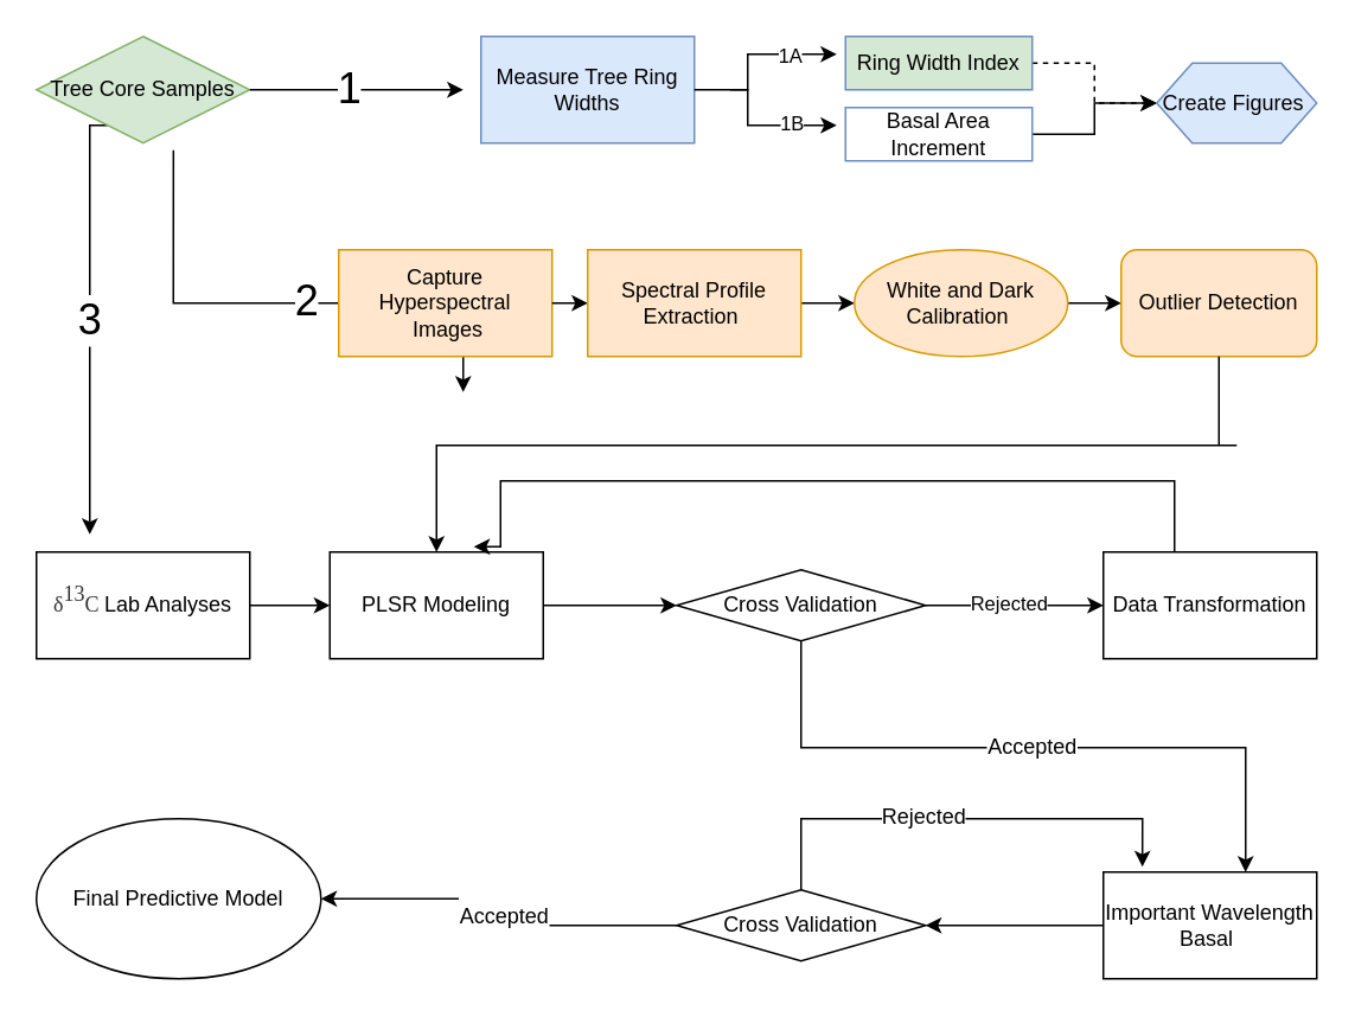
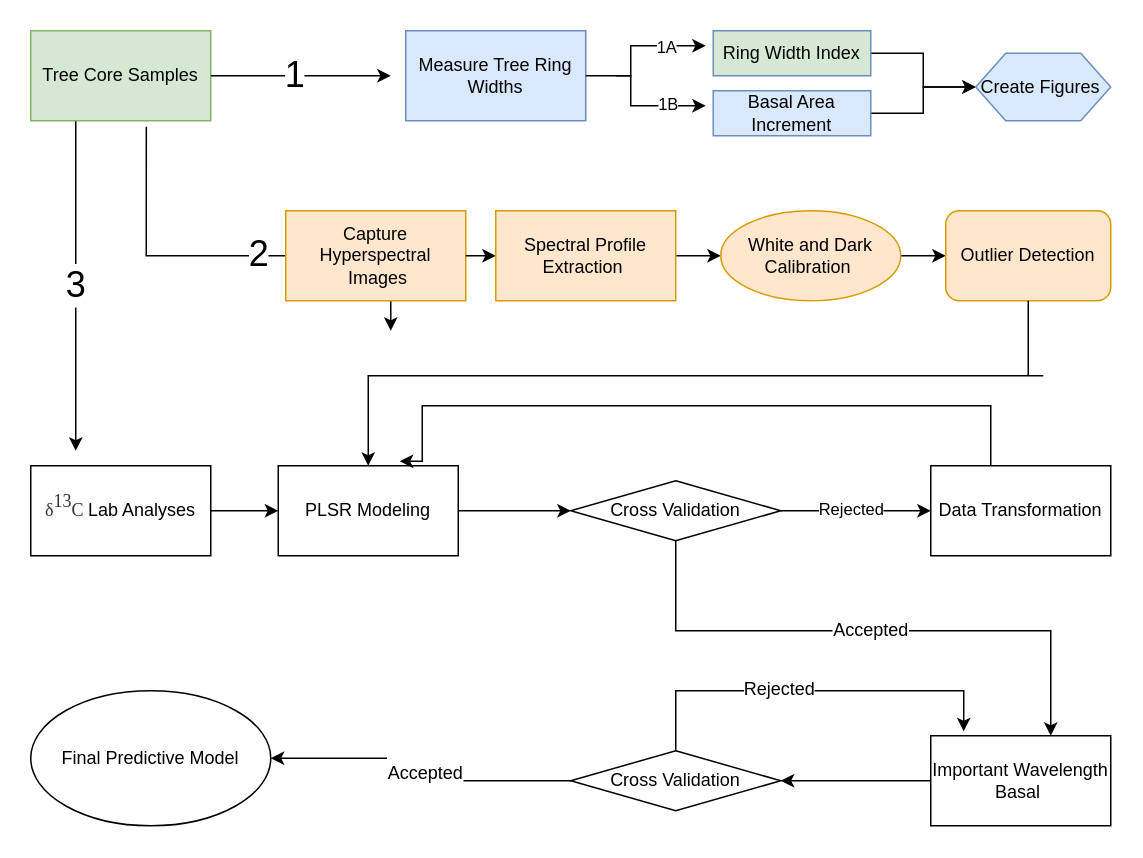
  <mxCell id="0" />
  <mxCell id="1" parent="0" />
  <mxCell id="2" value="&lt;font style=&quot;font-size: 24px&quot;&gt;3&lt;/font&gt;" style="edgeStyle=orthogonalEdgeStyle;rounded=0;orthogonalLoop=1;jettySize=auto;html=1;exitX=0.25;exitY=1;exitDx=0;exitDy=0;" edge="1" parent="1" source="3"><mxGeometry relative="1" as="geometry"><mxPoint x="50" y="300" as="targetPoint" /><Array as="points"><mxPoint x="50" y="260" /><mxPoint x="50" y="260" /></Array></mxGeometry></mxCell>
- <mxCell id="3" value="Tree Core Samples" style="rhombus;whiteSpace=wrap;html=1;fillColor=#d5e8d4;strokeColor=#82b366;" vertex="1" parent="1"><mxGeometry x="20" y="20" width="120" height="60" as="geometry" /></mxCell>
+ <mxCell id="3" value="Tree Core Samples" style="rounded=0;whiteSpace=wrap;html=1;fillColor=#d5e8d4;strokeColor=#82b366;" vertex="1" parent="1"><mxGeometry x="20" y="20" width="120" height="60" as="geometry" /></mxCell>
  <mxCell id="4" value="" style="endArrow=classic;html=1;rounded=0;edgeStyle=orthogonalEdgeStyle;exitX=1;exitY=0.5;exitDx=0;exitDy=0;" edge="1" parent="1" source="3"><mxGeometry relative="1" as="geometry"><mxPoint x="350" y="300" as="sourcePoint" /><mxPoint x="260" y="50" as="targetPoint" /></mxGeometry></mxCell>
  <mxCell id="5" value="&lt;font style=&quot;font-size: 24px&quot;&gt;1&lt;/font&gt;" style="edgeLabel;html=1;align=center;verticalAlign=middle;resizable=0;points=[];" vertex="1" connectable="0" parent="4"><mxGeometry x="-0.083" y="1" relative="1" as="geometry"><mxPoint as="offset" /></mxGeometry></mxCell>
  <mxCell id="6" value="Measure Tree Ring Widths" style="rounded=0;whiteSpace=wrap;html=1;fillColor=#dae8fc;strokeColor=#6c8ebf;" vertex="1" parent="1"><mxGeometry x="270" y="20" width="120" height="60" as="geometry" /></mxCell>
  <mxCell id="7" value="" style="endArrow=classic;html=1;rounded=0;edgeStyle=orthogonalEdgeStyle;exitX=1;exitY=0.5;exitDx=0;exitDy=0;" edge="1" parent="1" source="6"><mxGeometry relative="1" as="geometry"><mxPoint x="480" y="50" as="sourcePoint" /><mxPoint x="470" y="30" as="targetPoint" /><Array as="points"><mxPoint x="420" y="50" /><mxPoint x="420" y="30" /></Array></mxGeometry></mxCell>
  <mxCell id="8" value="1A" style="edgeLabel;html=1;align=center;verticalAlign=middle;resizable=0;points=[];" vertex="1" connectable="0" parent="7"><mxGeometry x="0.464" relative="1" as="geometry"><mxPoint as="offset" /></mxGeometry></mxCell>
  <mxCell id="9" value="" style="endArrow=classic;html=1;rounded=0;edgeStyle=orthogonalEdgeStyle;" edge="1" parent="1"><mxGeometry relative="1" as="geometry"><mxPoint x="410" y="50" as="sourcePoint" /><mxPoint x="470" y="70" as="targetPoint" /><Array as="points"><mxPoint x="420" y="50" /><mxPoint x="420" y="70" /></Array></mxGeometry></mxCell>
  <mxCell id="10" value="1B" style="edgeLabel;html=1;align=center;verticalAlign=middle;resizable=0;points=[];" vertex="1" connectable="0" parent="9"><mxGeometry x="0.35" y="2" relative="1" as="geometry"><mxPoint as="offset" /></mxGeometry></mxCell>
- <mxCell id="11" value="" style="edgeStyle=orthogonalEdgeStyle;rounded=0;orthogonalLoop=1;jettySize=auto;html=1;fontSize=12;strokeColor=#000000;dashed=1;" edge="1" parent="1" source="12" target="43"><mxGeometry relative="1" as="geometry" /></mxCell>
+ <mxCell id="11" value="" style="edgeStyle=orthogonalEdgeStyle;rounded=0;orthogonalLoop=1;jettySize=auto;html=1;fontSize=12;strokeColor=#000000;" edge="1" parent="1" source="12" target="43"><mxGeometry relative="1" as="geometry" /></mxCell>
  <mxCell id="12" value="Ring Width Index" style="rounded=0;whiteSpace=wrap;html=1;fillColor=#d5e8d4;strokeColor=#6c8ebf;" vertex="1" parent="1"><mxGeometry x="475" y="20" width="105" height="30" as="geometry" /></mxCell>
  <mxCell id="13" value="" style="edgeStyle=orthogonalEdgeStyle;rounded=0;orthogonalLoop=1;jettySize=auto;html=1;fontSize=12;strokeColor=#000000;" edge="1" parent="1" source="14" target="43"><mxGeometry relative="1" as="geometry" /></mxCell>
- <mxCell id="14" value="Basal Area Increment" style="rounded=0;whiteSpace=wrap;html=1;fillColor=#ffffff;strokeColor=#6c8ebf;" vertex="1" parent="1"><mxGeometry x="475" y="60" width="105" height="30" as="geometry" /></mxCell>
+ <mxCell id="14" value="Basal Area Increment" style="rounded=0;whiteSpace=wrap;html=1;fillColor=#dae8fc;strokeColor=#6c8ebf;" vertex="1" parent="1"><mxGeometry x="475" y="60" width="105" height="30" as="geometry" /></mxCell>
  <mxCell id="15" value="" style="endArrow=classic;html=1;rounded=0;edgeStyle=orthogonalEdgeStyle;exitX=0.642;exitY=1.067;exitDx=0;exitDy=0;exitPerimeter=0;" edge="1" parent="1" source="3"><mxGeometry width="50" height="50" relative="1" as="geometry"><mxPoint x="380" y="290" as="sourcePoint" /><mxPoint x="260" y="220" as="targetPoint" /><Array as="points"><mxPoint x="97" y="170" /><mxPoint x="260" y="170" /></Array></mxGeometry></mxCell>
  <mxCell id="16" value="&lt;font style=&quot;font-size: 24px&quot;&gt;2&lt;/font&gt;" style="edgeLabel;html=1;align=center;verticalAlign=middle;resizable=0;points=[];fontSize=12;" vertex="1" connectable="0" parent="15"><mxGeometry x="0.07" y="2" relative="1" as="geometry"><mxPoint as="offset" /></mxGeometry></mxCell>
  <mxCell id="17" value="Capture Hyperspectral &amp;nbsp;Images" style="rounded=0;whiteSpace=wrap;html=1;fillColor=#ffe6cc;strokeColor=#d79b00;" vertex="1" parent="1"><mxGeometry x="190" y="140" width="120" height="60" as="geometry" /></mxCell>
  <mxCell id="18" value="" style="endArrow=classic;html=1;rounded=0;edgeStyle=orthogonalEdgeStyle;exitX=1;exitY=0.5;exitDx=0;exitDy=0;" edge="1" parent="1" source="17" target="20"><mxGeometry width="50" height="50" relative="1" as="geometry"><mxPoint x="380" y="270" as="sourcePoint" /><mxPoint x="460" y="220" as="targetPoint" /></mxGeometry></mxCell>
  <mxCell id="19" value="" style="edgeStyle=orthogonalEdgeStyle;rounded=0;orthogonalLoop=1;jettySize=auto;html=1;" edge="1" parent="1" source="20" target="22"><mxGeometry relative="1" as="geometry" /></mxCell>
  <mxCell id="20" value="Spectral Profile Extraction&amp;nbsp;" style="rounded=0;whiteSpace=wrap;html=1;fillColor=#ffe6cc;strokeColor=#d79b00;" vertex="1" parent="1"><mxGeometry x="330" y="140" width="120" height="60" as="geometry" /></mxCell>
  <mxCell id="21" value="" style="edgeStyle=orthogonalEdgeStyle;rounded=0;orthogonalLoop=1;jettySize=auto;html=1;" edge="1" parent="1" source="22" target="23"><mxGeometry relative="1" as="geometry" /></mxCell>
  <mxCell id="22" value="White and Dark Calibration&amp;nbsp;" style="ellipse;whiteSpace=wrap;html=1;fillColor=#ffe6cc;strokeColor=#d79b00;" vertex="1" parent="1"><mxGeometry x="480" y="140" width="120" height="60" as="geometry" /></mxCell>
  <mxCell id="23" value="Outlier Detection" style="whiteSpace=wrap;html=1;fillColor=#ffe6cc;strokeColor=#d79b00;rounded=1;" vertex="1" parent="1"><mxGeometry x="630" y="140" width="110" height="60" as="geometry" /></mxCell>
  <mxCell id="24" value="" style="edgeStyle=orthogonalEdgeStyle;rounded=0;orthogonalLoop=1;jettySize=auto;html=1;" edge="1" parent="1" source="25" target="28"><mxGeometry relative="1" as="geometry" /></mxCell>
  <mxCell id="25" value="&lt;font style=&quot;font-size: 12px&quot;&gt;&lt;span style=&quot;color: rgb(51 , 51 , 51) ; font-family: &amp;#34;georgia&amp;#34; , &amp;#34;palatino&amp;#34; , serif ; background-color: rgb(252 , 252 , 252)&quot;&gt;δ&lt;/span&gt;&lt;span style=&quot;box-sizing: inherit ; line-height: 0 ; position: relative ; vertical-align: baseline ; top: -0.5em ; color: rgb(51 , 51 , 51) ; font-family: &amp;#34;georgia&amp;#34; , &amp;#34;palatino&amp;#34; , serif&quot;&gt;13&lt;/span&gt;&lt;span style=&quot;color: rgb(51 , 51 , 51) ; font-family: &amp;#34;georgia&amp;#34; , &amp;#34;palatino&amp;#34; , serif ; background-color: rgb(252 , 252 , 252)&quot;&gt;C&amp;nbsp;&lt;/span&gt;Lab Analyses&lt;/font&gt;" style="rounded=0;whiteSpace=wrap;html=1;" vertex="1" parent="1"><mxGeometry x="20" y="310" width="120" height="60" as="geometry" /></mxCell>
  <mxCell id="26" value="" style="endArrow=classic;html=1;rounded=0;edgeStyle=orthogonalEdgeStyle;exitX=0.5;exitY=1;exitDx=0;exitDy=0;entryX=0.5;entryY=0;entryDx=0;entryDy=0;" edge="1" parent="1" source="23" target="28"><mxGeometry width="50" height="50" relative="1" as="geometry"><mxPoint x="390" y="260" as="sourcePoint" /><mxPoint x="450" y="290" as="targetPoint" /><Array as="points"><mxPoint x="695" y="250" /><mxPoint x="260" y="250" /></Array></mxGeometry></mxCell>
  <mxCell id="27" value="" style="edgeStyle=orthogonalEdgeStyle;rounded=0;orthogonalLoop=1;jettySize=auto;html=1;" edge="1" parent="1" source="28" target="32"><mxGeometry relative="1" as="geometry" /></mxCell>
  <mxCell id="28" value="PLSR Modeling" style="rounded=0;whiteSpace=wrap;html=1;" vertex="1" parent="1"><mxGeometry x="185" y="310" width="120" height="60" as="geometry" /></mxCell>
  <mxCell id="29" value="" style="edgeStyle=orthogonalEdgeStyle;rounded=0;orthogonalLoop=1;jettySize=auto;html=1;" edge="1" parent="1" source="32" target="33"><mxGeometry relative="1" as="geometry" /></mxCell>
  <mxCell id="30" value="Rejected" style="edgeLabel;html=1;align=center;verticalAlign=middle;resizable=0;points=[];" vertex="1" connectable="0" parent="29"><mxGeometry x="-0.089" y="2" relative="1" as="geometry"><mxPoint as="offset" /></mxGeometry></mxCell>
  <mxCell id="31" value="Accepted" style="edgeStyle=orthogonalEdgeStyle;rounded=0;orthogonalLoop=1;jettySize=auto;html=1;fontSize=12;" edge="1" parent="1" source="32" target="36"><mxGeometry relative="1" as="geometry"><Array as="points"><mxPoint x="450" y="420" /><mxPoint x="700" y="420" /></Array></mxGeometry></mxCell>
  <mxCell id="32" value="Cross Validation" style="rhombus;whiteSpace=wrap;html=1;rounded=0;" vertex="1" parent="1"><mxGeometry x="380" y="320" width="140" height="40" as="geometry" /></mxCell>
  <mxCell id="33" value="Data Transformation" style="rounded=0;whiteSpace=wrap;html=1;" vertex="1" parent="1"><mxGeometry x="620" y="310" width="120" height="60" as="geometry" /></mxCell>
  <mxCell id="34" value="" style="endArrow=classic;html=1;rounded=0;edgeStyle=orthogonalEdgeStyle;entryX=0.675;entryY=-0.05;entryDx=0;entryDy=0;entryPerimeter=0;" edge="1" parent="1" target="28"><mxGeometry width="50" height="50" relative="1" as="geometry"><mxPoint x="660" y="310" as="sourcePoint" /><mxPoint x="280" y="290" as="targetPoint" /><Array as="points"><mxPoint x="660" y="270" /><mxPoint x="281" y="270" /></Array></mxGeometry></mxCell>
  <mxCell id="35" value="" style="edgeStyle=orthogonalEdgeStyle;rounded=0;orthogonalLoop=1;jettySize=auto;html=1;fontSize=12;" edge="1" parent="1" source="36" target="39"><mxGeometry relative="1" as="geometry" /></mxCell>
  <mxCell id="36" value="Important Wavelength Basal&amp;nbsp;" style="whiteSpace=wrap;html=1;rounded=0;" vertex="1" parent="1"><mxGeometry x="620" y="490" width="120" height="60" as="geometry" /></mxCell>
  <mxCell id="37" value="" style="edgeStyle=orthogonalEdgeStyle;rounded=0;orthogonalLoop=1;jettySize=auto;html=1;fontSize=12;" edge="1" parent="1" source="39" target="42"><mxGeometry relative="1" as="geometry" /></mxCell>
  <mxCell id="38" value="&lt;font style=&quot;font-size: 12px&quot;&gt;Accepted&lt;/font&gt;" style="edgeLabel;html=1;align=center;verticalAlign=middle;resizable=0;points=[];fontSize=24;" vertex="1" connectable="0" parent="37"><mxGeometry x="0.022" y="-2" relative="1" as="geometry"><mxPoint as="offset" /></mxGeometry></mxCell>
  <mxCell id="39" value="Cross Validation" style="rhombus;whiteSpace=wrap;html=1;rounded=0;" vertex="1" parent="1"><mxGeometry x="380" y="500" width="140" height="40" as="geometry" /></mxCell>
  <mxCell id="40" value="" style="endArrow=classic;html=1;rounded=0;fontSize=12;edgeStyle=orthogonalEdgeStyle;exitX=0.5;exitY=0;exitDx=0;exitDy=0;entryX=0.183;entryY=-0.05;entryDx=0;entryDy=0;entryPerimeter=0;" edge="1" parent="1" source="39" target="36"><mxGeometry width="50" height="50" relative="1" as="geometry"><mxPoint x="450" y="490" as="sourcePoint" /><mxPoint x="630" y="460" as="targetPoint" /><Array as="points"><mxPoint x="450" y="460" /><mxPoint x="642" y="460" /></Array></mxGeometry></mxCell>
  <mxCell id="41" value="Rejected" style="edgeLabel;html=1;align=center;verticalAlign=middle;resizable=0;points=[];fontSize=12;" vertex="1" connectable="0" parent="40"><mxGeometry x="-0.166" y="2" relative="1" as="geometry"><mxPoint as="offset" /></mxGeometry></mxCell>
  <mxCell id="42" value="Final Predictive Model" style="ellipse;whiteSpace=wrap;html=1;rounded=0;" vertex="1" parent="1"><mxGeometry x="20" y="460" width="160" height="90" as="geometry" /></mxCell>
  <mxCell id="43" value="Create Figures&amp;nbsp;" style="shape=hexagon;perimeter=hexagonPerimeter2;whiteSpace=wrap;html=1;fixedSize=1;rounded=0;strokeColor=#6c8ebf;fillColor=#dae8fc;" vertex="1" parent="1"><mxGeometry x="650" y="35" width="90" height="45" as="geometry" /></mxCell>
